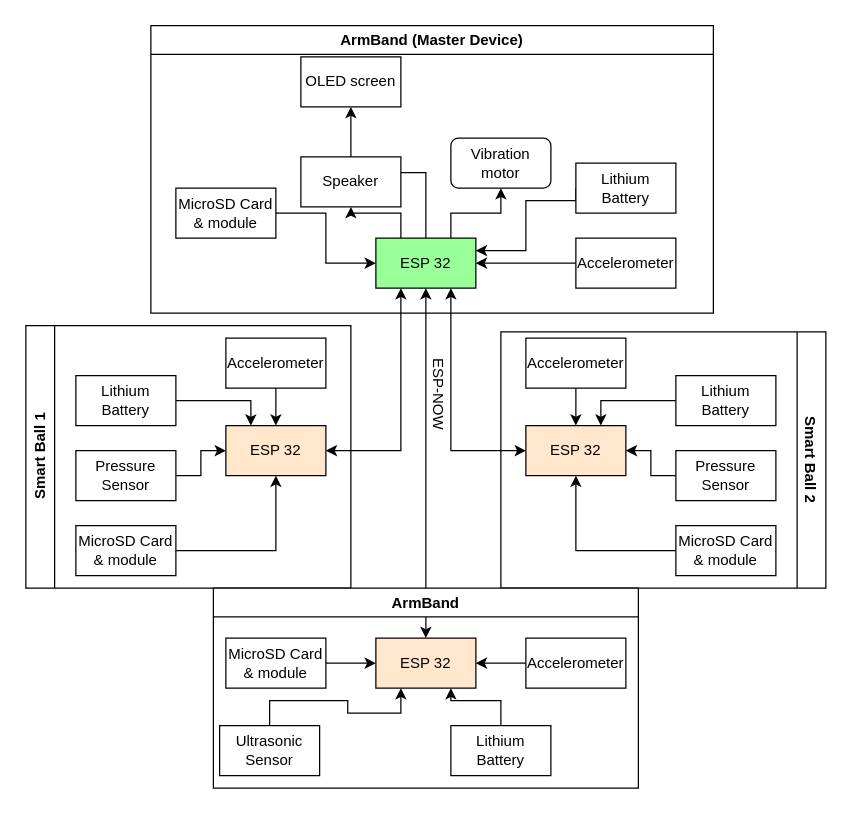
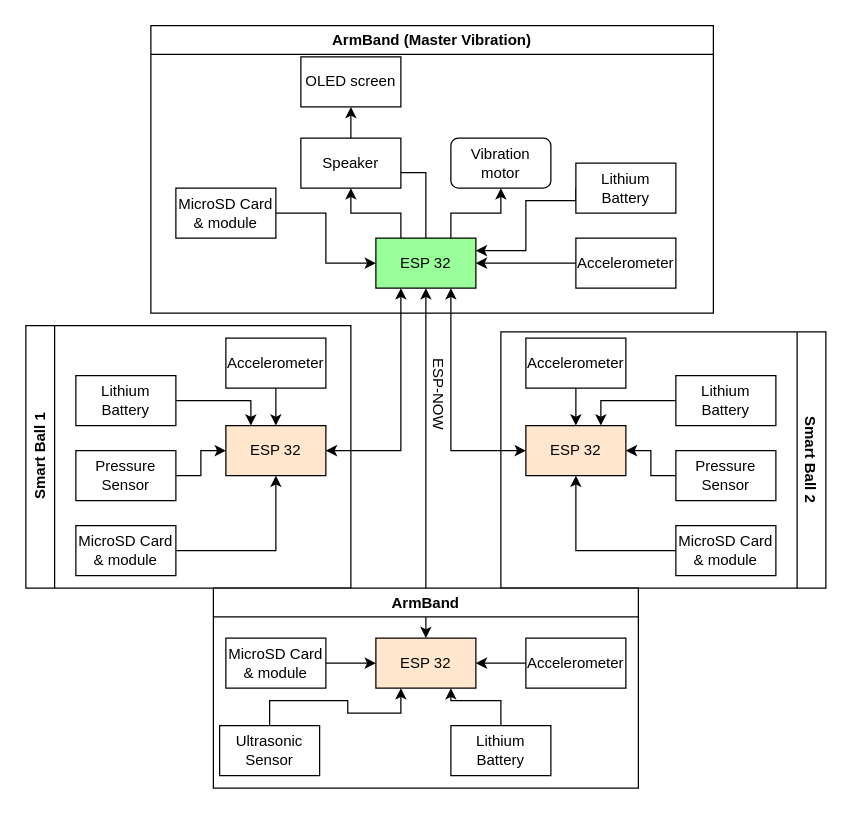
  <mxCell id="0" />
  <mxCell id="1" parent="0" />
  <mxCell id="2" style="edgeStyle=orthogonalEdgeStyle;rounded=0;orthogonalLoop=1;jettySize=auto;html=1;entryX=0.5;entryY=0;entryDx=0;entryDy=0;" edge="1" parent="1" source="3" target="10"><mxGeometry relative="1" as="geometry" /></mxCell>
  <mxCell id="3" value="Accelerometer" style="rounded=0;whiteSpace=wrap;html=1;" vertex="1" parent="1"><mxGeometry x="180" y="270" width="80" height="40" as="geometry" /></mxCell>
  <mxCell id="4" style="edgeStyle=orthogonalEdgeStyle;rounded=0;orthogonalLoop=1;jettySize=auto;html=1;exitX=1;exitY=0.5;exitDx=0;exitDy=0;entryX=0.25;entryY=0;entryDx=0;entryDy=0;" edge="1" parent="1" source="5" target="10"><mxGeometry relative="1" as="geometry" /></mxCell>
  <mxCell id="5" value="Lithium Battery" style="rounded=0;whiteSpace=wrap;html=1;" vertex="1" parent="1"><mxGeometry x="60" y="300" width="80" height="40" as="geometry" /></mxCell>
  <mxCell id="6" style="edgeStyle=orthogonalEdgeStyle;rounded=0;orthogonalLoop=1;jettySize=auto;html=1;exitX=0.25;exitY=0;exitDx=0;exitDy=0;entryX=0.5;entryY=1;entryDx=0;entryDy=0;" edge="1" parent="1" source="9" target="18"><mxGeometry relative="1" as="geometry" /></mxCell>
  <mxCell id="7" style="edgeStyle=orthogonalEdgeStyle;rounded=0;orthogonalLoop=1;jettySize=auto;html=1;exitX=0.5;exitY=0;exitDx=0;exitDy=0;entryX=0.5;entryY=1;entryDx=0;entryDy=0;" edge="1" parent="1" source="9" target="22"><mxGeometry relative="1" as="geometry" /></mxCell>
  <mxCell id="8" style="edgeStyle=orthogonalEdgeStyle;rounded=0;orthogonalLoop=1;jettySize=auto;html=1;exitX=0.75;exitY=0;exitDx=0;exitDy=0;entryX=0.5;entryY=1;entryDx=0;entryDy=0;" edge="1" parent="1" source="9" target="21"><mxGeometry relative="1" as="geometry" /></mxCell>
  <mxCell id="9" value="ESP 32" style="rounded=0;whiteSpace=wrap;html=1;fillColor=#99FF99;" vertex="1" parent="1"><mxGeometry x="300" y="190" width="80" height="40" as="geometry" /></mxCell>
  <mxCell id="10" value="ESP 32" style="rounded=0;whiteSpace=wrap;html=1;fillColor=#FFE6CC;" vertex="1" parent="1"><mxGeometry x="180" y="340" width="80" height="40" as="geometry" /></mxCell>
  <mxCell id="11" value="ESP 32" style="rounded=0;whiteSpace=wrap;html=1;fillColor=#FFE6CC;" vertex="1" parent="1"><mxGeometry x="420" y="340" width="80" height="40" as="geometry" /></mxCell>
  <mxCell id="12" value="ESP 32" style="rounded=0;whiteSpace=wrap;html=1;fillColor=#FFE6CC;" vertex="1" parent="1"><mxGeometry x="300" y="510" width="80" height="40" as="geometry" /></mxCell>
  <mxCell id="13" value="" style="endArrow=classic;startArrow=classic;html=1;rounded=0;exitX=0.5;exitY=0;exitDx=0;exitDy=0;entryX=0.5;entryY=1;entryDx=0;entryDy=0;" edge="1" parent="1" source="12" target="9"><mxGeometry width="50" height="50" relative="1" as="geometry"><mxPoint x="320" y="310" as="sourcePoint" /><mxPoint x="340" y="260" as="targetPoint" /></mxGeometry></mxCell>
  <mxCell id="14" value="" style="endArrow=classic;startArrow=classic;html=1;rounded=0;exitX=0;exitY=0.5;exitDx=0;exitDy=0;entryX=0.75;entryY=1;entryDx=0;entryDy=0;" edge="1" parent="1" source="11" target="9"><mxGeometry width="50" height="50" relative="1" as="geometry"><mxPoint x="320" y="310" as="sourcePoint" /><mxPoint x="360" y="260" as="targetPoint" /><Array as="points"><mxPoint x="360" y="360" /></Array></mxGeometry></mxCell>
  <mxCell id="15" value="" style="endArrow=classic;startArrow=classic;html=1;rounded=0;exitX=1;exitY=0.5;exitDx=0;exitDy=0;entryX=0.25;entryY=1;entryDx=0;entryDy=0;" edge="1" parent="1" source="10" target="9"><mxGeometry width="50" height="50" relative="1" as="geometry"><mxPoint x="320" y="310" as="sourcePoint" /><mxPoint x="320" y="260" as="targetPoint" /><Array as="points"><mxPoint x="320" y="360" /></Array></mxGeometry></mxCell>
  <mxCell id="16" style="edgeStyle=orthogonalEdgeStyle;rounded=0;orthogonalLoop=1;jettySize=auto;html=1;entryX=0;entryY=0.5;entryDx=0;entryDy=0;" edge="1" parent="1" source="17" target="9"><mxGeometry relative="1" as="geometry" /></mxCell>
  <mxCell id="17" value="MicroSD Card &amp;amp; module" style="rounded=0;whiteSpace=wrap;html=1;" vertex="1" parent="1"><mxGeometry x="140" y="150" width="80" height="40" as="geometry" /></mxCell>
- <mxCell id="18" value="Speaker" style="rounded=0;whiteSpace=wrap;html=1;" vertex="1" parent="1"><mxGeometry x="240" y="125" width="80" height="40" as="geometry" /></mxCell>
+ <mxCell id="18" value="Speaker" style="rounded=0;whiteSpace=wrap;html=1;" vertex="1" parent="1"><mxGeometry x="240" y="110" width="80" height="40" as="geometry" /></mxCell>
  <mxCell id="19" style="edgeStyle=orthogonalEdgeStyle;rounded=0;orthogonalLoop=1;jettySize=auto;html=1;exitX=0;exitY=0.5;exitDx=0;exitDy=0;entryX=1;entryY=0.25;entryDx=0;entryDy=0;" edge="1" parent="1" source="20" target="9"><mxGeometry relative="1" as="geometry"><Array as="points"><mxPoint x="460" y="160" /><mxPoint x="420" y="160" /><mxPoint x="420" y="200" /></Array></mxGeometry></mxCell>
  <mxCell id="20" value="Lithium Battery" style="rounded=0;whiteSpace=wrap;html=1;" vertex="1" parent="1"><mxGeometry x="460" y="130" width="80" height="40" as="geometry" /></mxCell>
  <mxCell id="21" value="Vibration&lt;div&gt;motor&lt;/div&gt;" style="whiteSpace=wrap;html=1;rounded=1;" vertex="1" parent="1"><mxGeometry x="360" y="110" width="80" height="40" as="geometry" /></mxCell>
  <mxCell id="22" value="OLED screen" style="rounded=0;whiteSpace=wrap;html=1;" vertex="1" parent="1"><mxGeometry x="240" y="45" width="80" height="40" as="geometry" /></mxCell>
  <mxCell id="23" style="edgeStyle=orthogonalEdgeStyle;rounded=0;orthogonalLoop=1;jettySize=auto;html=1;exitX=0;exitY=0.5;exitDx=0;exitDy=0;entryX=1;entryY=0.5;entryDx=0;entryDy=0;" edge="1" parent="1" source="24" target="9"><mxGeometry relative="1" as="geometry" /></mxCell>
  <mxCell id="24" value="Accelerometer" style="rounded=0;whiteSpace=wrap;html=1;" vertex="1" parent="1"><mxGeometry x="460" y="190" width="80" height="40" as="geometry" /></mxCell>
  <mxCell id="25" style="edgeStyle=orthogonalEdgeStyle;rounded=0;orthogonalLoop=1;jettySize=auto;html=1;exitX=0.5;exitY=1;exitDx=0;exitDy=0;entryX=0.5;entryY=0;entryDx=0;entryDy=0;" edge="1" parent="1" source="26" target="11"><mxGeometry relative="1" as="geometry" /></mxCell>
  <mxCell id="26" value="Accelerometer" style="rounded=0;whiteSpace=wrap;html=1;" vertex="1" parent="1"><mxGeometry x="420" y="270" width="80" height="40" as="geometry" /></mxCell>
  <mxCell id="27" style="edgeStyle=orthogonalEdgeStyle;rounded=0;orthogonalLoop=1;jettySize=auto;html=1;exitX=0;exitY=0.5;exitDx=0;exitDy=0;entryX=0.75;entryY=0;entryDx=0;entryDy=0;" edge="1" parent="1" source="28" target="11"><mxGeometry relative="1" as="geometry" /></mxCell>
  <mxCell id="28" value="Lithium Battery" style="rounded=0;whiteSpace=wrap;html=1;" vertex="1" parent="1"><mxGeometry x="540" y="300" width="80" height="40" as="geometry" /></mxCell>
  <mxCell id="29" style="edgeStyle=orthogonalEdgeStyle;rounded=0;orthogonalLoop=1;jettySize=auto;html=1;entryX=0;entryY=0.5;entryDx=0;entryDy=0;" edge="1" parent="1" source="30" target="10"><mxGeometry relative="1" as="geometry" /></mxCell>
  <mxCell id="30" value="Pressure Sensor" style="rounded=0;whiteSpace=wrap;html=1;" vertex="1" parent="1"><mxGeometry x="60" y="360" width="80" height="40" as="geometry" /></mxCell>
  <mxCell id="31" style="edgeStyle=orthogonalEdgeStyle;rounded=0;orthogonalLoop=1;jettySize=auto;html=1;exitX=1;exitY=0.5;exitDx=0;exitDy=0;entryX=0.5;entryY=1;entryDx=0;entryDy=0;" edge="1" parent="1" source="32" target="10"><mxGeometry relative="1" as="geometry" /></mxCell>
  <mxCell id="32" value="MicroSD Card &amp;amp; module" style="rounded=0;whiteSpace=wrap;html=1;" vertex="1" parent="1"><mxGeometry x="60" y="420" width="80" height="40" as="geometry" /></mxCell>
  <mxCell id="33" style="edgeStyle=orthogonalEdgeStyle;rounded=0;orthogonalLoop=1;jettySize=auto;html=1;exitX=0;exitY=0.5;exitDx=0;exitDy=0;entryX=1;entryY=0.5;entryDx=0;entryDy=0;" edge="1" parent="1" source="34" target="11"><mxGeometry relative="1" as="geometry" /></mxCell>
  <mxCell id="34" value="Pressure Sensor" style="rounded=0;whiteSpace=wrap;html=1;" vertex="1" parent="1"><mxGeometry x="540" y="360" width="80" height="40" as="geometry" /></mxCell>
  <mxCell id="35" style="edgeStyle=orthogonalEdgeStyle;rounded=0;orthogonalLoop=1;jettySize=auto;html=1;entryX=0.5;entryY=1;entryDx=0;entryDy=0;" edge="1" parent="1" source="36" target="11"><mxGeometry relative="1" as="geometry" /></mxCell>
  <mxCell id="36" value="MicroSD Card &amp;amp; module" style="rounded=0;whiteSpace=wrap;html=1;" vertex="1" parent="1"><mxGeometry x="540" y="420" width="80" height="40" as="geometry" /></mxCell>
  <mxCell id="37" value="ESP-NOW" style="text;html=1;align=center;verticalAlign=middle;whiteSpace=wrap;rounded=0;rotation=90;" vertex="1" parent="1"><mxGeometry x="320" y="300" width="60" height="30" as="geometry" /></mxCell>
  <mxCell id="38" style="edgeStyle=orthogonalEdgeStyle;rounded=0;orthogonalLoop=1;jettySize=auto;html=1;exitX=1;exitY=0.5;exitDx=0;exitDy=0;entryX=0;entryY=0.5;entryDx=0;entryDy=0;" edge="1" parent="1" source="39" target="12"><mxGeometry relative="1" as="geometry" /></mxCell>
  <mxCell id="39" value="MicroSD Card &amp;amp; module" style="rounded=0;whiteSpace=wrap;html=1;" vertex="1" parent="1"><mxGeometry x="180" y="510" width="80" height="40" as="geometry" /></mxCell>
- <mxCell id="40" value="ArmBand (Master Device)" style="swimlane;whiteSpace=wrap;html=1;" vertex="1" parent="1"><mxGeometry x="120" y="20" width="450" height="230" as="geometry" /></mxCell>
+ <mxCell id="40" value="ArmBand (Master Vibration)" style="swimlane;whiteSpace=wrap;html=1;" vertex="1" parent="1"><mxGeometry x="120" y="20" width="450" height="230" as="geometry" /></mxCell>
  <mxCell id="41" value="Smart Ball 1" style="swimlane;horizontal=0;whiteSpace=wrap;html=1;startSize=23;" vertex="1" parent="1"><mxGeometry x="20" y="260" width="260" height="210" as="geometry" /></mxCell>
  <mxCell id="42" value="Smart Ball 2" style="swimlane;horizontal=0;whiteSpace=wrap;html=1;rotation=-180;" vertex="1" parent="1"><mxGeometry x="400" y="265" width="260" height="205" as="geometry" /></mxCell>
  <mxCell id="43" style="edgeStyle=orthogonalEdgeStyle;rounded=0;orthogonalLoop=1;jettySize=auto;html=1;entryX=1;entryY=0.5;entryDx=0;entryDy=0;" edge="1" parent="1" source="44" target="12"><mxGeometry relative="1" as="geometry" /></mxCell>
  <mxCell id="44" value="Accelerometer" style="rounded=0;whiteSpace=wrap;html=1;" vertex="1" parent="1"><mxGeometry x="420" y="510" width="80" height="40" as="geometry" /></mxCell>
  <mxCell id="45" style="edgeStyle=orthogonalEdgeStyle;rounded=0;orthogonalLoop=1;jettySize=auto;html=1;exitX=0.5;exitY=0;exitDx=0;exitDy=0;entryX=0.25;entryY=1;entryDx=0;entryDy=0;" edge="1" parent="1" source="46" target="12"><mxGeometry relative="1" as="geometry" /></mxCell>
  <mxCell id="46" value="Ultrasonic Sensor" style="rounded=0;whiteSpace=wrap;html=1;" vertex="1" parent="1"><mxGeometry x="175" y="580" width="80" height="40" as="geometry" /></mxCell>
  <mxCell id="47" style="edgeStyle=orthogonalEdgeStyle;rounded=0;orthogonalLoop=1;jettySize=auto;html=1;exitX=0.5;exitY=0;exitDx=0;exitDy=0;entryX=0.75;entryY=1;entryDx=0;entryDy=0;" edge="1" parent="1" source="48" target="12"><mxGeometry relative="1" as="geometry" /></mxCell>
  <mxCell id="48" value="Lithium Battery" style="rounded=0;whiteSpace=wrap;html=1;" vertex="1" parent="1"><mxGeometry x="360" y="580" width="80" height="40" as="geometry" /></mxCell>
  <mxCell id="49" value="ArmBand" style="swimlane;whiteSpace=wrap;html=1;startSize=23;" vertex="1" parent="1"><mxGeometry x="170" y="470" width="340" height="160" as="geometry" /></mxCell>
